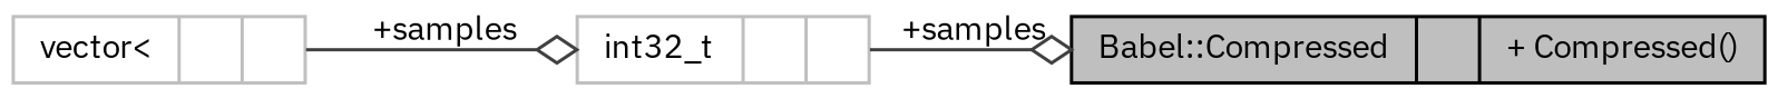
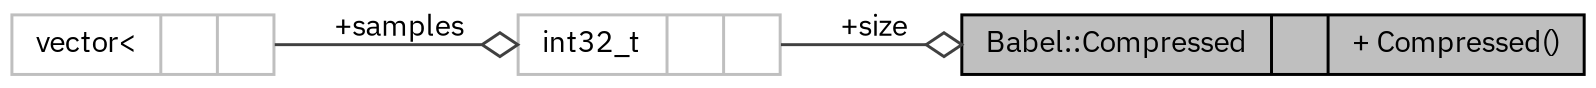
  digraph {
    fontname="IBM Plex Sans"
    rankdir=LR
    node [color=grey75 fillcolor=white fontname="IBM Plex Sans" fontsize=10 shape=record style=filled]
    edge [arrowhead=odiamond color=grey25 fontname="IBM Plex Sans" fontsize=10 labelfontname=Helvetica labelfontsize=10 style=solid]
    n1 [color=black fillcolor=grey75 fontcolor=black height=0.2 label="{Babel::Compressed\n||+ Compressed()\l}" width=0.4]
    n2 [height=0.2 label="{vector\<\n||}" width=0.4]
    n3 [height=0.2 label="{int32_t\n||}" width=0.4]
    n2 -> n3 [label=" +samples"]
-   n3 -> n1 [label=" +samples"]
+   n3 -> n1 [label=" +size"]
  }
